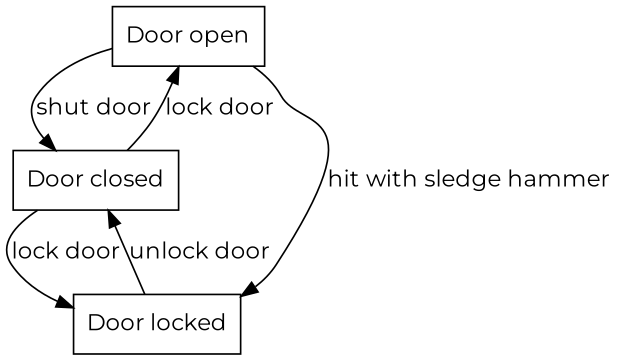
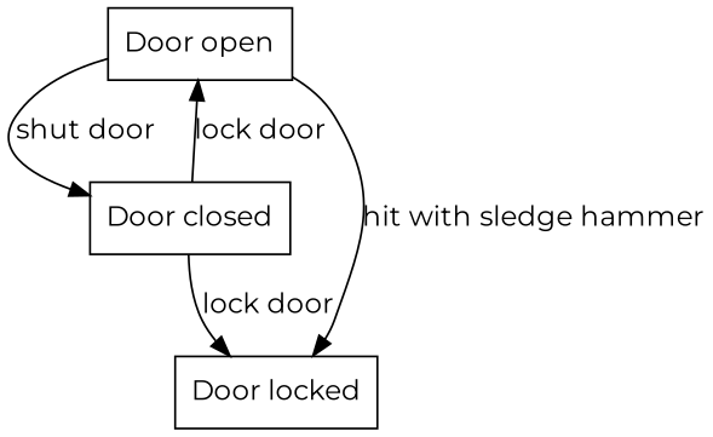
  digraph {
    fontname=Montserrat
    node [fontname=Montserrat shape=rectangle]
    edge [fontname=Montserrat]
    "Door open"
    "Door closed"
    "Door locked"
    "Door open" -> "Door closed" [label="shut door"]
    "Door open" -> "Door locked" [label="hit with sledge hammer"]
    "Door closed" -> "Door open" [label="lock door"]
    "Door closed" -> "Door locked" [label="lock door"]
-   "Door locked" -> "Door closed" [label="unlock door"]
  }
